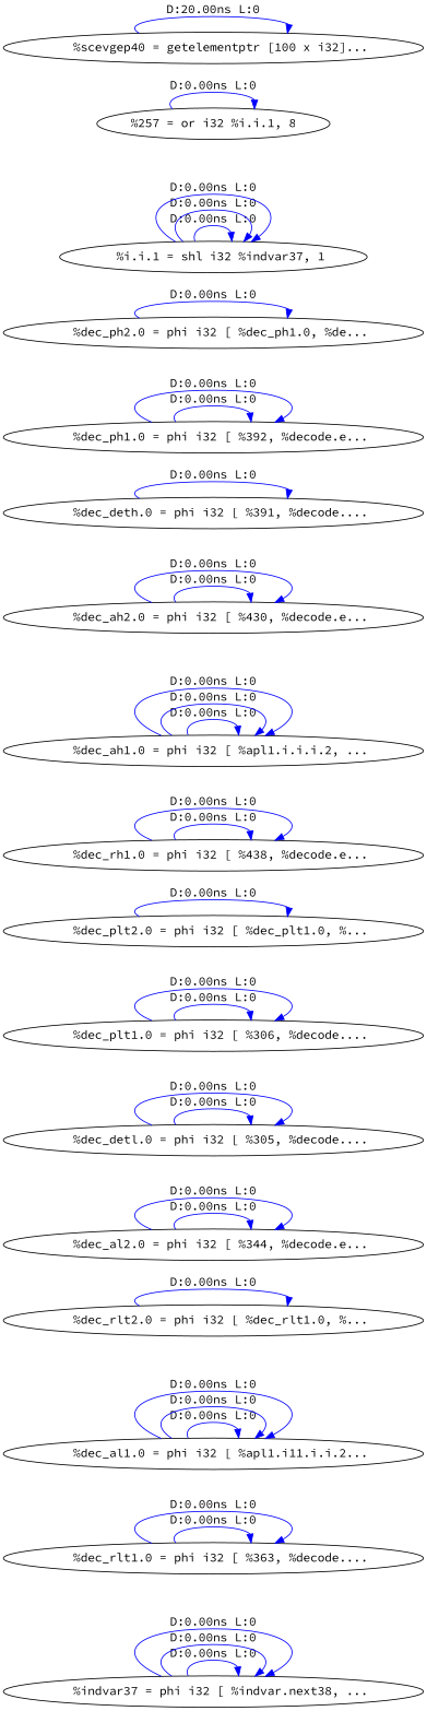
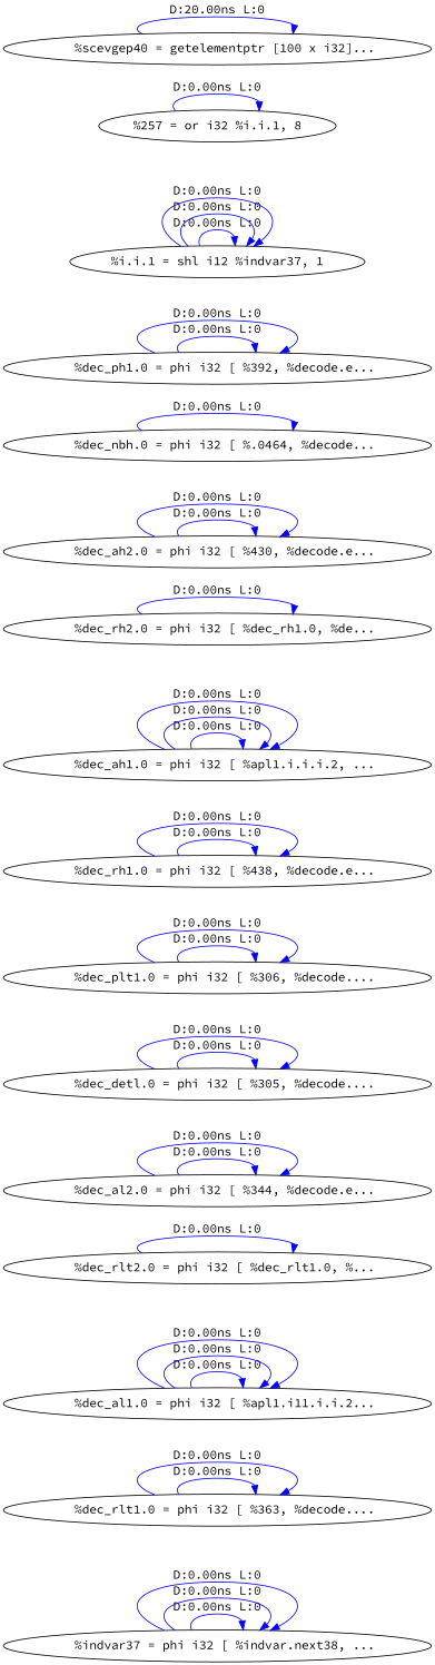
  digraph {
    fontname="Source Code Pro"
    rankdir=LR
    node [fontname="Source Code Pro"]
    edge [color=blue fontname="Source Code Pro"]
    n1 [label="  %indvar37 = phi i32 [ %indvar.next38, ..."]
    n2 [label="  %dec_rlt1.0 = phi i32 [ %363, %decode...."]
    n3 [label="  %dec_al1.0 = phi i32 [ %apl1.i11.i.i.2..."]
    n4 [label="  %dec_rlt2.0 = phi i32 [ %dec_rlt1.0, %..."]
    n5 [label="  %dec_al2.0 = phi i32 [ %344, %decode.e..."]
    n6 [label="  %dec_detl.0 = phi i32 [ %305, %decode...."]
    n7 [label="  %dec_plt1.0 = phi i32 [ %306, %decode...."]
-   n8 [label="  %dec_plt2.0 = phi i32 [ %dec_plt1.0, %..."]
    n9 [label="  %dec_rh1.0 = phi i32 [ %438, %decode.e..."]
    n10 [label="  %dec_ah1.0 = phi i32 [ %apl1.i.i.i.2, ..."]
+   n11 [label="  %dec_rh2.0 = phi i32 [ %dec_rh1.0, %de..."]
    n12 [label="  %dec_ah2.0 = phi i32 [ %430, %decode.e..."]
-   n13 [label="  %dec_deth.0 = phi i32 [ %391, %decode...."]
+   n14 [label="  %dec_nbh.0 = phi i32 [ %.0464, %decode..."]
    n15 [label="  %dec_ph1.0 = phi i32 [ %392, %decode.e..."]
-   n16 [label="  %dec_ph2.0 = phi i32 [ %dec_ph1.0, %de..."]
-   n17 [label="  %i.i.1 = shl i32 %indvar37, 1"]
+   n17 [label="%i.i.1 = shl i12 %indvar37, 1"]
    n18 [label="%257 = or i32 %i.i.1, 8"]
    n19 [label="  %scevgep40 = getelementptr [100 x i32]..."]
    n1 -> n1 [label="D:0.00ns L:0"]
    n1 -> n1 [label="D:0.00ns L:0"]
    n1 -> n1 [label="D:0.00ns L:0"]
    n2 -> n2 [label="D:0.00ns L:0"]
    n2 -> n2 [label="D:0.00ns L:0"]
    n3 -> n3 [label="D:0.00ns L:0"]
    n3 -> n3 [label="D:0.00ns L:0"]
    n3 -> n3 [label="D:0.00ns L:0"]
    n4 -> n4 [label="D:0.00ns L:0"]
    n5 -> n5 [label="D:0.00ns L:0"]
    n5 -> n5 [label="D:0.00ns L:0"]
    n6 -> n6 [label="D:0.00ns L:0"]
    n6 -> n6 [label="D:0.00ns L:0"]
    n7 -> n7 [label="D:0.00ns L:0"]
    n7 -> n7 [label="D:0.00ns L:0"]
-   n8 -> n8 [label="D:0.00ns L:0"]
    n9 -> n9 [label="D:0.00ns L:0"]
    n9 -> n9 [label="D:0.00ns L:0"]
    n10 -> n10 [label="D:0.00ns L:0"]
    n10 -> n10 [label="D:0.00ns L:0"]
    n10 -> n10 [label="D:0.00ns L:0"]
+   n11 -> n11 [label="D:0.00ns L:0"]
    n12 -> n12 [label="D:0.00ns L:0"]
    n12 -> n12 [label="D:0.00ns L:0"]
-   n13 -> n13 [label="D:0.00ns L:0"]
+   n14 -> n14 [label="D:0.00ns L:0"]
    n15 -> n15 [label="D:0.00ns L:0"]
    n15 -> n15 [label="D:0.00ns L:0"]
-   n16 -> n16 [label="D:0.00ns L:0"]
    n17 -> n17 [label="D:0.00ns L:0"]
    n17 -> n17 [label="D:0.00ns L:0"]
    n17 -> n17 [label="D:0.00ns L:0"]
    n18 -> n18 [label="D:0.00ns L:0"]
    n19 -> n19 [label="D:20.00ns L:0"]
  }
